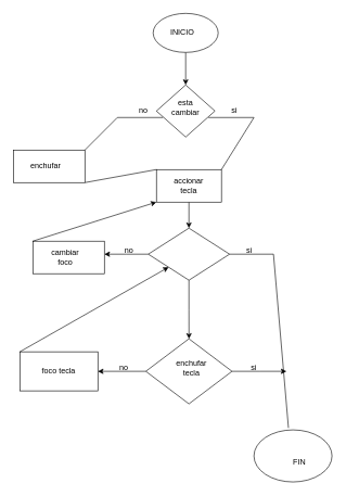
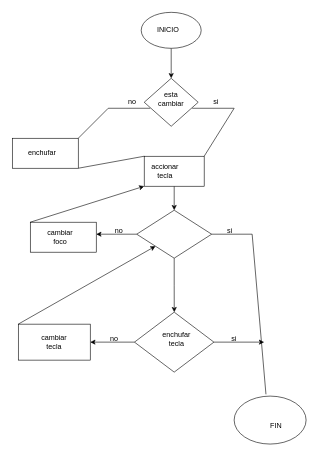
  <mxCell id="0" />
  <mxCell id="1" parent="0" />
  <mxCell id="2" value="" style="rhombus;whiteSpace=wrap;html=1;" vertex="1" parent="1"><mxGeometry x="240" y="130" width="90" height="80" as="geometry" /></mxCell>
  <mxCell id="3" value="esta cambiar" style="text;html=1;strokeColor=none;fillColor=none;align=center;verticalAlign=middle;whiteSpace=wrap;rounded=0;" vertex="1" parent="1"><mxGeometry x="260" y="150" width="50" height="30" as="geometry" /></mxCell>
  <mxCell id="4" value="" style="rounded=0;whiteSpace=wrap;html=1;" vertex="1" parent="1"><mxGeometry x="20" y="230" width="110" height="50" as="geometry" /></mxCell>
  <mxCell id="5" style="edgeStyle=orthogonalEdgeStyle;rounded=0;orthogonalLoop=1;jettySize=auto;html=1;entryX=0.5;entryY=0;entryDx=0;entryDy=0;" edge="1" parent="1" source="6" target="2"><mxGeometry relative="1" as="geometry" /></mxCell>
  <mxCell id="6" value="" style="ellipse;whiteSpace=wrap;html=1;" vertex="1" parent="1"><mxGeometry x="235" y="20" width="100" height="60" as="geometry" /></mxCell>
  <mxCell id="7" value="INICIO" style="text;html=1;strokeColor=none;fillColor=none;align=center;verticalAlign=middle;whiteSpace=wrap;rounded=0;" vertex="1" parent="1"><mxGeometry x="250" y="35" width="60" height="30" as="geometry" /></mxCell>
  <mxCell id="8" value="" style="endArrow=none;html=1;rounded=0;" edge="1" parent="1"><mxGeometry width="50" height="50" relative="1" as="geometry"><mxPoint x="180" y="180" as="sourcePoint" /><mxPoint x="250" y="180" as="targetPoint" /></mxGeometry></mxCell>
  <mxCell id="9" value="" style="endArrow=none;html=1;rounded=0;" edge="1" parent="1"><mxGeometry width="50" height="50" relative="1" as="geometry"><mxPoint x="320" y="180" as="sourcePoint" /><mxPoint x="390" y="180" as="targetPoint" /></mxGeometry></mxCell>
  <mxCell id="10" value="si" style="text;html=1;strokeColor=none;fillColor=none;align=center;verticalAlign=middle;whiteSpace=wrap;rounded=0;" vertex="1" parent="1"><mxGeometry x="330" y="155" width="60" height="30" as="geometry" /></mxCell>
  <mxCell id="11" value="no" style="text;html=1;strokeColor=none;fillColor=none;align=center;verticalAlign=middle;whiteSpace=wrap;rounded=0;" vertex="1" parent="1"><mxGeometry x="190" y="155" width="60" height="30" as="geometry" /></mxCell>
  <mxCell id="12" style="edgeStyle=orthogonalEdgeStyle;rounded=0;orthogonalLoop=1;jettySize=auto;html=1;exitX=0.5;exitY=1;exitDx=0;exitDy=0;" edge="1" parent="1" source="13" target="21"><mxGeometry relative="1" as="geometry"><Array as="points"><mxPoint x="290" y="350" /><mxPoint x="294" y="350" /></Array></mxGeometry></mxCell>
  <mxCell id="13" value="" style="rounded=0;whiteSpace=wrap;html=1;" vertex="1" parent="1"><mxGeometry x="240" y="260" width="100" height="50" as="geometry" /></mxCell>
- <mxCell id="14" value="accionar tecla" style="text;html=1;strokeColor=none;fillColor=none;align=center;verticalAlign=middle;whiteSpace=wrap;rounded=0;" vertex="1" parent="1"><mxGeometry x="260" y="270" width="60" height="30" as="geometry" /></mxCell>
+ <mxCell id="14" value="accionar tecla" style="text;html=1;strokeColor=none;fillColor=none;align=center;verticalAlign=middle;whiteSpace=wrap;rounded=0;" vertex="1" parent="1"><mxGeometry x="245" y="270" width="60" height="30" as="geometry" /></mxCell>
  <mxCell id="15" value="" style="endArrow=none;html=1;rounded=0;exitX=1;exitY=0;exitDx=0;exitDy=0;" edge="1" parent="1" source="13"><mxGeometry width="50" height="50" relative="1" as="geometry"><mxPoint x="340" y="230" as="sourcePoint" /><mxPoint x="390" y="180" as="targetPoint" /></mxGeometry></mxCell>
  <mxCell id="16" value="" style="endArrow=none;html=1;rounded=0;" edge="1" parent="1"><mxGeometry width="50" height="50" relative="1" as="geometry"><mxPoint x="130" y="230" as="sourcePoint" /><mxPoint x="180" y="180" as="targetPoint" /></mxGeometry></mxCell>
  <mxCell id="17" value="enchufar" style="text;html=1;strokeColor=none;fillColor=none;align=center;verticalAlign=middle;whiteSpace=wrap;rounded=0;" vertex="1" parent="1"><mxGeometry x="40" y="240" width="60" height="30" as="geometry" /></mxCell>
  <mxCell id="18" value="" style="endArrow=none;html=1;rounded=0;entryX=0;entryY=0;entryDx=0;entryDy=0;" edge="1" parent="1" target="13"><mxGeometry width="50" height="50" relative="1" as="geometry"><mxPoint x="130" y="280" as="sourcePoint" /><mxPoint x="180" y="230" as="targetPoint" /></mxGeometry></mxCell>
  <mxCell id="19" style="edgeStyle=orthogonalEdgeStyle;rounded=0;orthogonalLoop=1;jettySize=auto;html=1;" edge="1" parent="1" source="21"><mxGeometry relative="1" as="geometry"><mxPoint x="160" y="390" as="targetPoint" /></mxGeometry></mxCell>
  <mxCell id="20" style="edgeStyle=orthogonalEdgeStyle;rounded=0;orthogonalLoop=1;jettySize=auto;html=1;exitX=0.5;exitY=1;exitDx=0;exitDy=0;fontFamily=Helvetica;fontSize=12;fontColor=default;" edge="1" parent="1" source="21" target="30"><mxGeometry relative="1" as="geometry" /></mxCell>
  <mxCell id="21" value="" style="rhombus;whiteSpace=wrap;html=1;" vertex="1" parent="1"><mxGeometry x="227.5" y="350" width="125" height="80" as="geometry" /></mxCell>
  <mxCell id="22" value="no" style="text;html=1;strokeColor=none;fillColor=none;align=center;verticalAlign=middle;whiteSpace=wrap;rounded=0;" vertex="1" parent="1"><mxGeometry x="168" y="370" width="60" height="30" as="geometry" /></mxCell>
  <mxCell id="23" value="" style="rounded=0;whiteSpace=wrap;html=1;" vertex="1" parent="1"><mxGeometry x="50" y="370" width="110" height="50" as="geometry" /></mxCell>
  <mxCell id="24" style="edgeStyle=orthogonalEdgeStyle;rounded=0;orthogonalLoop=1;jettySize=auto;html=1;exitX=0.5;exitY=1;exitDx=0;exitDy=0;" edge="1" parent="1"><mxGeometry relative="1" as="geometry"><mxPoint x="100" y="405" as="sourcePoint" /><mxPoint x="100" y="405" as="targetPoint" /></mxGeometry></mxCell>
  <mxCell id="25" value="cambiar foco" style="text;html=1;strokeColor=none;fillColor=none;align=center;verticalAlign=middle;whiteSpace=wrap;rounded=0;" vertex="1" parent="1"><mxGeometry x="70" y="380" width="60" height="30" as="geometry" /></mxCell>
  <mxCell id="26" value="" style="endArrow=none;html=1;rounded=0;fontFamily=Helvetica;fontSize=12;fontColor=default;exitX=1;exitY=0.5;exitDx=0;exitDy=0;" edge="1" parent="1" source="21"><mxGeometry width="50" height="50" relative="1" as="geometry"><mxPoint x="340" y="400" as="sourcePoint" /><mxPoint x="420" y="390" as="targetPoint" /></mxGeometry></mxCell>
  <mxCell id="27" value="si" style="text;html=1;strokeColor=none;fillColor=none;align=center;verticalAlign=middle;whiteSpace=wrap;rounded=0;fontSize=12;fontFamily=Helvetica;fontColor=default;" vertex="1" parent="1"><mxGeometry x="353" y="370" width="60" height="30" as="geometry" /></mxCell>
  <mxCell id="28" style="edgeStyle=orthogonalEdgeStyle;rounded=0;orthogonalLoop=1;jettySize=auto;html=1;exitX=0;exitY=0.5;exitDx=0;exitDy=0;entryX=1;entryY=0.5;entryDx=0;entryDy=0;fontFamily=Helvetica;fontSize=12;fontColor=default;" edge="1" parent="1" source="30" target="32"><mxGeometry relative="1" as="geometry" /></mxCell>
  <mxCell id="29" style="edgeStyle=orthogonalEdgeStyle;rounded=0;orthogonalLoop=1;jettySize=auto;html=1;fontFamily=Helvetica;fontSize=12;fontColor=default;" edge="1" parent="1" source="30"><mxGeometry relative="1" as="geometry"><mxPoint x="440" y="570" as="targetPoint" /></mxGeometry></mxCell>
  <mxCell id="30" value="" style="rhombus;whiteSpace=wrap;html=1;rounded=0;fontFamily=Helvetica;fontSize=12;fontColor=default;fillColor=none;gradientColor=none;" vertex="1" parent="1"><mxGeometry x="223.75" y="520" width="132.5" height="100" as="geometry" /></mxCell>
  <mxCell id="31" value="enchufar tecla" style="text;html=1;strokeColor=none;fillColor=none;align=center;verticalAlign=middle;whiteSpace=wrap;rounded=0;fontSize=12;fontFamily=Helvetica;fontColor=default;" vertex="1" parent="1"><mxGeometry x="264" y="550" width="60" height="30" as="geometry" /></mxCell>
  <mxCell id="32" value="" style="rounded=0;whiteSpace=wrap;html=1;fontFamily=Helvetica;fontSize=12;fontColor=default;fillColor=none;gradientColor=none;" vertex="1" parent="1"><mxGeometry x="30" y="540" width="120" height="60" as="geometry" /></mxCell>
  <mxCell id="33" value="no" style="text;html=1;strokeColor=none;fillColor=none;align=center;verticalAlign=middle;whiteSpace=wrap;rounded=0;fontSize=12;fontFamily=Helvetica;fontColor=default;" vertex="1" parent="1"><mxGeometry x="160" y="550" width="60" height="30" as="geometry" /></mxCell>
- <mxCell id="34" value="foco tecla" style="text;html=1;strokeColor=none;fillColor=none;align=center;verticalAlign=middle;whiteSpace=wrap;rounded=0;fontSize=12;fontFamily=Helvetica;fontColor=default;" vertex="1" parent="1"><mxGeometry x="60" y="565" width="60" height="10" as="geometry" /></mxCell>
+ <mxCell id="34" value="cambiar tecla" style="text;html=1;strokeColor=none;fillColor=none;align=center;verticalAlign=middle;whiteSpace=wrap;rounded=0;fontSize=12;fontFamily=Helvetica;fontColor=default;" vertex="1" parent="1"><mxGeometry x="60" y="565" width="60" height="10" as="geometry" /></mxCell>
  <mxCell id="35" value="" style="ellipse;whiteSpace=wrap;html=1;rounded=0;fontFamily=Helvetica;fontSize=12;fontColor=default;fillColor=none;gradientColor=none;" vertex="1" parent="1"><mxGeometry x="390" y="660" width="120" height="80" as="geometry" /></mxCell>
  <mxCell id="36" value="FIN" style="text;html=1;strokeColor=none;fillColor=none;align=center;verticalAlign=middle;whiteSpace=wrap;rounded=0;fontSize=12;fontFamily=Helvetica;fontColor=default;" vertex="1" parent="1"><mxGeometry x="430" y="695" width="60" height="30" as="geometry" /></mxCell>
  <mxCell id="37" value="" style="endArrow=none;html=1;rounded=0;fontFamily=Helvetica;fontSize=12;fontColor=default;entryX=0.442;entryY=-0.037;entryDx=0;entryDy=0;entryPerimeter=0;" edge="1" parent="1" target="35"><mxGeometry width="50" height="50" relative="1" as="geometry"><mxPoint x="420" y="390" as="sourcePoint" /><mxPoint x="470" y="340" as="targetPoint" /></mxGeometry></mxCell>
  <mxCell id="38" value="si" style="text;html=1;strokeColor=none;fillColor=none;align=center;verticalAlign=middle;whiteSpace=wrap;rounded=0;fontSize=12;fontFamily=Helvetica;fontColor=default;" vertex="1" parent="1"><mxGeometry x="360" y="550" width="60" height="30" as="geometry" /></mxCell>
  <mxCell id="39" value="" style="endArrow=classic;html=1;rounded=0;entryX=0;entryY=1;entryDx=0;entryDy=0;" edge="1" parent="1" target="13"><mxGeometry width="50" height="50" relative="1" as="geometry"><mxPoint x="50" y="370" as="sourcePoint" /><mxPoint x="100" y="320" as="targetPoint" /></mxGeometry></mxCell>
  <mxCell id="40" value="" style="endArrow=classic;html=1;rounded=0;entryX=0;entryY=1;entryDx=0;entryDy=0;" edge="1" parent="1" target="21"><mxGeometry width="50" height="50" relative="1" as="geometry"><mxPoint x="30" y="540" as="sourcePoint" /><mxPoint x="80" y="490" as="targetPoint" /></mxGeometry></mxCell>
